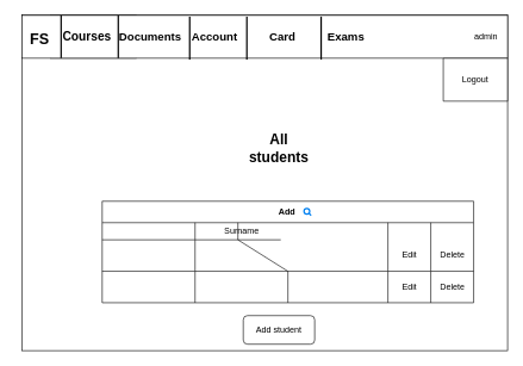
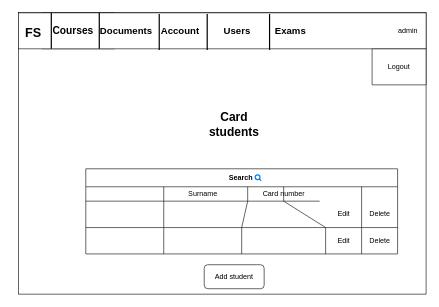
  <mxCell id="0" />
  <mxCell id="1" parent="0" />
  <mxCell id="2" value="" style="rounded=0;whiteSpace=wrap;html=1;" parent="1" vertex="1"><mxGeometry x="30" y="20" width="680" height="470" as="geometry" /></mxCell>
  <mxCell id="3" value="" style="rounded=0;whiteSpace=wrap;html=1;" parent="1" vertex="1"><mxGeometry x="70" y="21" width="120" height="60" as="geometry" /></mxCell>
  <mxCell id="4" value="" style="rounded=0;whiteSpace=wrap;html=1;" parent="1" vertex="1"><mxGeometry x="30" y="21" width="680" height="60" as="geometry" /></mxCell>
  <mxCell id="5" value="admin" style="text;html=1;strokeColor=none;fillColor=none;align=center;verticalAlign=middle;whiteSpace=wrap;rounded=0;" parent="1" vertex="1"><mxGeometry x="660" y="41" width="40" height="20" as="geometry" /></mxCell>
  <mxCell id="6" value="&lt;b&gt;&lt;font style=&quot;font-size: 17px&quot;&gt;Courses&lt;/font&gt;&lt;/b&gt;" style="text;html=1;strokeColor=none;fillColor=none;align=center;verticalAlign=middle;whiteSpace=wrap;rounded=0;" parent="1" vertex="1"><mxGeometry x="100" y="40" width="42.5" height="21" as="geometry" /></mxCell>
  <mxCell id="7" value="&lt;b&gt;&lt;font style=&quot;font-size: 16px&quot;&gt;Documents&lt;/font&gt;&lt;/b&gt;" style="text;html=1;strokeColor=none;fillColor=none;align=center;verticalAlign=middle;whiteSpace=wrap;rounded=0;" parent="1" vertex="1"><mxGeometry x="190" y="40" width="40" height="20" as="geometry" /></mxCell>
  <mxCell id="8" value="&lt;b style=&quot;font-size: 16px&quot;&gt;Account&lt;/b&gt;" style="text;html=1;strokeColor=none;fillColor=none;align=center;verticalAlign=middle;whiteSpace=wrap;rounded=0;" parent="1" vertex="1"><mxGeometry x="280" y="40" width="40" height="20" as="geometry" /></mxCell>
  <mxCell id="9" value="" style="verticalLabelPosition=bottom;verticalAlign=top;html=1;shape=mxgraph.basic.rect;fillColor2=none;strokeWidth=1;size=20;indent=5;" parent="1" vertex="1"><mxGeometry x="620" y="81" width="90" height="60" as="geometry" /></mxCell>
  <mxCell id="10" value="&lt;b&gt;&lt;font style=&quot;font-size: 21px&quot;&gt;FS&lt;/font&gt;&lt;/b&gt;" style="text;html=1;strokeColor=none;fillColor=none;align=center;verticalAlign=middle;whiteSpace=wrap;rounded=0;" parent="1" vertex="1"><mxGeometry x="20" y="43" width="70" height="19.5" as="geometry" /></mxCell>
  <mxCell id="11" style="edgeStyle=orthogonalEdgeStyle;rounded=0;orthogonalLoop=1;jettySize=auto;html=1;exitX=0.5;exitY=1;exitDx=0;exitDy=0;" parent="1" edge="1"><mxGeometry relative="1" as="geometry"><mxPoint x="350" y="101" as="sourcePoint" /><mxPoint x="350" y="101" as="targetPoint" /></mxGeometry></mxCell>
  <mxCell id="12" value="Logout" style="text;html=1;strokeColor=none;fillColor=none;align=center;verticalAlign=middle;whiteSpace=wrap;rounded=0;" parent="1" vertex="1"><mxGeometry x="645" y="101" width="40" height="20" as="geometry" /></mxCell>
  <mxCell id="13" value="&lt;b style=&quot;font-size: 16px&quot;&gt;Exams&lt;/b&gt;" style="text;html=1;strokeColor=none;fillColor=none;align=center;verticalAlign=middle;whiteSpace=wrap;rounded=0;" parent="1" vertex="1"><mxGeometry x="454" y="41" width="60" height="20" as="geometry" /></mxCell>
  <mxCell id="14" value="" style="line;strokeWidth=2;direction=south;html=1;" parent="1" vertex="1"><mxGeometry x="80" y="21" width="10" height="60" as="geometry" /></mxCell>
  <mxCell id="15" value="" style="line;strokeWidth=2;direction=south;html=1;" parent="1" vertex="1"><mxGeometry x="160" y="21" width="10" height="60" as="geometry" /></mxCell>
  <mxCell id="16" value="" style="line;strokeWidth=2;direction=south;html=1;" parent="1" vertex="1"><mxGeometry x="260" y="22.75" width="10" height="60" as="geometry" /></mxCell>
  <mxCell id="17" value="" style="line;strokeWidth=2;direction=south;html=1;" parent="1" vertex="1"><mxGeometry x="340" y="22.75" width="10" height="60" as="geometry" /></mxCell>
  <mxCell id="18" value="" style="line;strokeWidth=2;direction=south;html=1;" parent="1" vertex="1"><mxGeometry x="444" y="22.75" width="10" height="60" as="geometry" /></mxCell>
- <mxCell id="19" value="Add&amp;nbsp;" style="shape=table;html=1;whiteSpace=wrap;startSize=30;container=1;collapsible=0;childLayout=tableLayout;fontStyle=1;align=center;direction=east;" parent="1" vertex="1"><mxGeometry x="142.5" y="281" width="520" height="142" as="geometry" /></mxCell>
+ <mxCell id="19" value="Search&amp;nbsp;" style="shape=table;html=1;whiteSpace=wrap;startSize=30;container=1;collapsible=0;childLayout=tableLayout;fontStyle=1;align=center;direction=east;" parent="1" vertex="1"><mxGeometry x="142.5" y="281" width="520" height="142" as="geometry" /></mxCell>
  <mxCell id="20" value="" style="shape=partialRectangle;html=1;whiteSpace=wrap;collapsible=0;dropTarget=0;pointerEvents=0;fillColor=none;top=0;left=0;bottom=0;right=0;points=[[0,0.5],[1,0.5]];portConstraint=eastwest;" parent="19" vertex="1"><mxGeometry y="30" width="520" height="24" as="geometry" /></mxCell>
  <mxCell id="21" value="Surname" style="shape=partialRectangle;html=1;whiteSpace=wrap;connectable=0;fillColor=none;top=0;left=0;bottom=0;right=0;overflow=hidden;" parent="20" vertex="1"><mxGeometry x="130" width="130" height="24" as="geometry" /></mxCell>
+ <mxCell id="22" value="Card number" style="shape=partialRectangle;html=1;whiteSpace=wrap;connectable=0;fillColor=none;top=0;left=0;bottom=0;right=0;overflow=hidden;" parent="20" vertex="1"><mxGeometry x="260" width="140" height="24" as="geometry" /></mxCell>
  <mxCell id="23" style="shape=partialRectangle;html=1;whiteSpace=wrap;connectable=0;fillColor=none;top=0;left=0;bottom=0;right=0;overflow=hidden;" parent="20" vertex="1"><mxGeometry x="400" width="60" height="24" as="geometry" /></mxCell>
  <mxCell id="24" style="shape=partialRectangle;html=1;whiteSpace=wrap;connectable=0;fillColor=none;top=0;left=0;bottom=0;right=0;overflow=hidden;" parent="20" vertex="1"><mxGeometry x="460" width="60" height="24" as="geometry" /></mxCell>
  <mxCell id="25" value="" style="shape=partialRectangle;html=1;whiteSpace=wrap;collapsible=0;dropTarget=0;pointerEvents=0;fillColor=none;top=0;left=0;bottom=0;right=0;points=[[0,0.5],[1,0.5]];portConstraint=eastwest;" parent="19" vertex="1"><mxGeometry y="54" width="520" height="44" as="geometry" /></mxCell>
  <mxCell id="26" value="" style="shape=partialRectangle;html=1;whiteSpace=wrap;connectable=0;fillColor=none;top=0;left=0;bottom=0;right=0;overflow=hidden;" parent="25" vertex="1"><mxGeometry width="130" height="44" as="geometry" /></mxCell>
  <mxCell id="27" value="" style="shape=partialRectangle;html=1;whiteSpace=wrap;connectable=0;fillColor=none;top=0;left=0;bottom=0;right=0;overflow=hidden;" parent="25" vertex="1"><mxGeometry x="130" width="130" height="44" as="geometry" /></mxCell>
  <mxCell id="28" value="" style="shape=partialRectangle;html=1;whiteSpace=wrap;connectable=0;fillColor=none;top=0;left=0;bottom=0;right=0;overflow=hidden;" parent="25" vertex="1"><mxGeometry x="260" width="140" height="44" as="geometry" /></mxCell>
  <mxCell id="29" value="Edit" style="shape=partialRectangle;html=1;whiteSpace=wrap;connectable=0;fillColor=none;top=0;left=0;bottom=0;right=0;overflow=hidden;" parent="25" vertex="1"><mxGeometry x="400" width="60" height="44" as="geometry" /></mxCell>
  <mxCell id="30" value="Delete" style="shape=partialRectangle;html=1;whiteSpace=wrap;connectable=0;fillColor=none;top=0;left=0;bottom=0;right=0;overflow=hidden;" parent="25" vertex="1"><mxGeometry x="460" width="60" height="44" as="geometry" /></mxCell>
  <mxCell id="31" value="" style="shape=partialRectangle;html=1;whiteSpace=wrap;collapsible=0;dropTarget=0;pointerEvents=0;fillColor=none;top=0;left=0;bottom=0;right=0;points=[[0,0.5],[1,0.5]];portConstraint=eastwest;" parent="19" vertex="1"><mxGeometry y="98" width="520" height="44" as="geometry" /></mxCell>
  <mxCell id="32" value="" style="shape=partialRectangle;html=1;whiteSpace=wrap;connectable=0;fillColor=none;top=0;left=0;bottom=0;right=0;overflow=hidden;" parent="31" vertex="1"><mxGeometry width="130" height="44" as="geometry" /></mxCell>
  <mxCell id="33" value="" style="shape=partialRectangle;html=1;whiteSpace=wrap;connectable=0;fillColor=none;top=0;left=0;bottom=0;right=0;overflow=hidden;" parent="31" vertex="1"><mxGeometry x="130" width="130" height="44" as="geometry" /></mxCell>
  <mxCell id="34" value="" style="shape=partialRectangle;html=1;whiteSpace=wrap;connectable=0;fillColor=none;top=0;left=0;bottom=0;right=0;overflow=hidden;" parent="31" vertex="1"><mxGeometry x="260" width="140" height="44" as="geometry" /></mxCell>
  <mxCell id="35" value="Edit" style="shape=partialRectangle;html=1;whiteSpace=wrap;connectable=0;fillColor=none;top=0;left=0;bottom=0;right=0;overflow=hidden;" parent="31" vertex="1"><mxGeometry x="400" width="60" height="44" as="geometry" /></mxCell>
  <mxCell id="36" value="Delete" style="shape=partialRectangle;html=1;whiteSpace=wrap;connectable=0;fillColor=none;top=0;left=0;bottom=0;right=0;overflow=hidden;" parent="31" vertex="1"><mxGeometry x="460" width="60" height="44" as="geometry" /></mxCell>
- <mxCell id="37" value="&lt;font style=&quot;font-size: 20px&quot;&gt;&lt;b&gt;All students&lt;/b&gt;&lt;/font&gt;" style="text;html=1;strokeColor=none;fillColor=none;align=center;verticalAlign=middle;whiteSpace=wrap;rounded=0;" parent="1" vertex="1"><mxGeometry x="345" y="171" width="90" height="70" as="geometry" /></mxCell>
+ <mxCell id="37" value="&lt;font style=&quot;font-size: 20px&quot;&gt;&lt;b&gt;Card students&lt;/b&gt;&lt;/font&gt;" style="text;html=1;strokeColor=none;fillColor=none;align=center;verticalAlign=middle;whiteSpace=wrap;rounded=0;" parent="1" vertex="1"><mxGeometry x="345" y="171" width="90" height="70" as="geometry" /></mxCell>
  <mxCell id="38" value="Add student" style="whiteSpace=wrap;html=1;align=center;rounded=1;" parent="1" vertex="1"><mxGeometry x="340" y="441" width="100" height="40" as="geometry" /></mxCell>
  <mxCell id="39" value="" style="html=1;verticalLabelPosition=bottom;align=center;labelBackgroundColor=#ffffff;verticalAlign=top;strokeWidth=2;strokeColor=#0080F0;shadow=0;dashed=0;shape=mxgraph.ios7.icons.looking_glass;" parent="1" vertex="1"><mxGeometry x="425" y="291" width="10" height="10" as="geometry" /></mxCell>
- <mxCell id="40" value="&lt;b style=&quot;font-size: 16px&quot;&gt;Card&lt;/b&gt;" style="text;html=1;strokeColor=none;fillColor=none;align=center;verticalAlign=middle;whiteSpace=wrap;rounded=0;" parent="1" vertex="1"><mxGeometry x="365" y="41" width="60" height="20" as="geometry" /></mxCell>
+ <mxCell id="40" value="&lt;b style=&quot;font-size: 16px&quot;&gt;Users&lt;/b&gt;" style="text;html=1;strokeColor=none;fillColor=none;align=center;verticalAlign=middle;whiteSpace=wrap;rounded=0;" parent="1" vertex="1"><mxGeometry x="365" y="41" width="60" height="20" as="geometry" /></mxCell>
